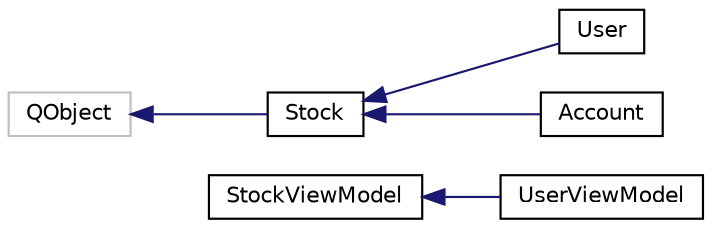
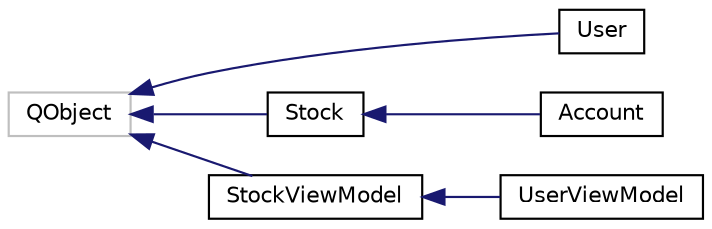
  digraph {
    rankdir=LR
    node [color=black fillcolor=white fontname=Helvetica fontsize=10 shape=record style=filled]
    edge [color=midnightblue dir=back fontname=Helvetica fontsize=10 labelfontname=Helvetica labelfontsize=10 style=solid]
    n1 [color=grey75 height=0.2 label=QObject width=0.4]
    n2 [height=0.2 label=Stock width=0.4]
    n3 [height=0.2 label=StockViewModel width=0.4]
    n4 [height=0.2 label=User width=0.4]
    n5 [height=0.2 label=Account width=0.4]
    n6 [height=0.2 label=UserViewModel width=0.4]
    n1 -> n2
-   n2 -> n4
+   n1 -> n3
+   n1 -> n4
    n2 -> n5
    n3 -> n6
  }
